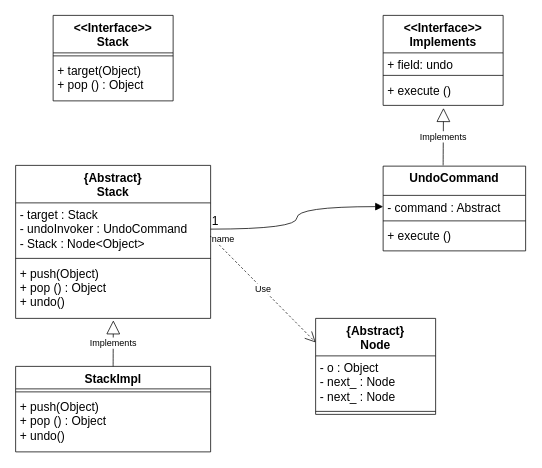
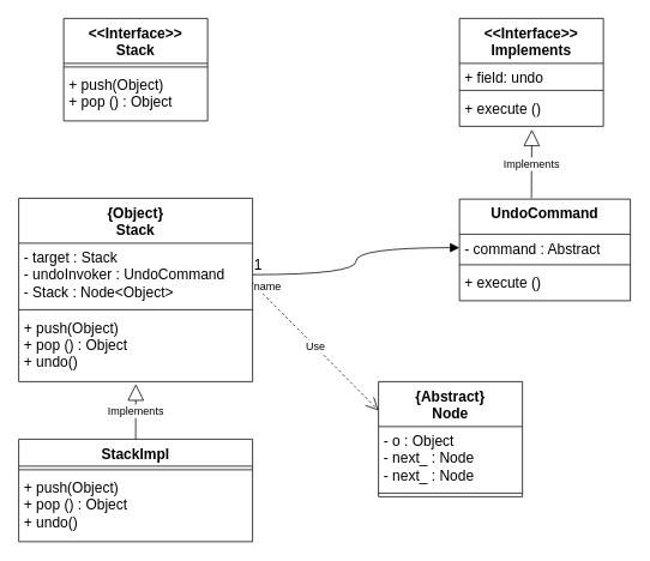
  <mxCell id="0" />
  <mxCell id="1" parent="0" />
  <mxCell id="2" value="&amp;lt;&amp;lt;Interface&amp;gt;&amp;gt;&lt;br&gt;Stack" style="swimlane;fontStyle=1;align=center;verticalAlign=top;childLayout=stackLayout;horizontal=1;startSize=50;horizontalStack=0;resizeParent=1;resizeParentMax=0;resizeLast=0;collapsible=1;marginBottom=0;whiteSpace=wrap;html=1;fontSize=16;" vertex="1" parent="1"><mxGeometry x="70" y="20" width="160" height="114" as="geometry" /></mxCell>
  <mxCell id="3" value="" style="line;strokeWidth=1;fillColor=none;align=left;verticalAlign=middle;spacingTop=-1;spacingLeft=3;spacingRight=3;rotatable=0;labelPosition=right;points=[];portConstraint=eastwest;strokeColor=inherit;fontSize=16;" vertex="1" parent="2"><mxGeometry y="50" width="160" height="8" as="geometry" /></mxCell>
- <mxCell id="4" value="+ target(Object)&lt;br&gt;+ pop () : Object" style="text;strokeColor=none;fillColor=none;align=left;verticalAlign=top;spacingLeft=4;spacingRight=4;overflow=hidden;rotatable=0;points=[[0,0.5],[1,0.5]];portConstraint=eastwest;whiteSpace=wrap;html=1;fontSize=16;" vertex="1" parent="2"><mxGeometry y="58" width="160" height="56" as="geometry" /></mxCell>
- <mxCell id="5" value="{Abstract}&lt;br&gt;Stack" style="swimlane;fontStyle=1;align=center;verticalAlign=top;childLayout=stackLayout;horizontal=1;startSize=50;horizontalStack=0;resizeParent=1;resizeParentMax=0;resizeLast=0;collapsible=1;marginBottom=0;whiteSpace=wrap;html=1;fontSize=16;" vertex="1" parent="1"><mxGeometry x="20" y="220" width="260" height="204" as="geometry" /></mxCell>
+ <mxCell id="4" value="+ push(Object)&lt;br&gt;+ pop () : Object" style="text;strokeColor=none;fillColor=none;align=left;verticalAlign=top;spacingLeft=4;spacingRight=4;overflow=hidden;rotatable=0;points=[[0,0.5],[1,0.5]];portConstraint=eastwest;whiteSpace=wrap;html=1;fontSize=16;" vertex="1" parent="2"><mxGeometry y="58" width="160" height="56" as="geometry" /></mxCell>
+ <mxCell id="5" value="{Object}&lt;br&gt;Stack" style="swimlane;fontStyle=1;align=center;verticalAlign=top;childLayout=stackLayout;horizontal=1;startSize=50;horizontalStack=0;resizeParent=1;resizeParentMax=0;resizeLast=0;collapsible=1;marginBottom=0;whiteSpace=wrap;html=1;fontSize=16;" vertex="1" parent="1"><mxGeometry x="20" y="220" width="260" height="204" as="geometry" /></mxCell>
  <mxCell id="6" value="- target : Stack&lt;br&gt;- undoInvoker : UndoCommand&lt;br style=&quot;border-color: var(--border-color);&quot;&gt;- Stack : Node&amp;lt;Object&amp;gt;" style="text;strokeColor=none;fillColor=none;align=left;verticalAlign=top;spacingLeft=4;spacingRight=4;overflow=hidden;rotatable=0;points=[[0,0.5],[1,0.5]];portConstraint=eastwest;whiteSpace=wrap;html=1;fontSize=16;" vertex="1" parent="5"><mxGeometry y="50" width="260" height="70" as="geometry" /></mxCell>
  <mxCell id="7" value="" style="line;strokeWidth=1;fillColor=none;align=left;verticalAlign=middle;spacingTop=-1;spacingLeft=3;spacingRight=3;rotatable=0;labelPosition=right;points=[];portConstraint=eastwest;strokeColor=inherit;fontSize=16;" vertex="1" parent="5"><mxGeometry y="120" width="260" height="8" as="geometry" /></mxCell>
  <mxCell id="8" value="+ push(Object)&lt;br&gt;+ pop () : Object&lt;br&gt;+ undo()" style="text;strokeColor=none;fillColor=none;align=left;verticalAlign=top;spacingLeft=4;spacingRight=4;overflow=hidden;rotatable=0;points=[[0,0.5],[1,0.5]];portConstraint=eastwest;whiteSpace=wrap;html=1;fontSize=16;" vertex="1" parent="5"><mxGeometry y="128" width="260" height="76" as="geometry" /></mxCell>
  <mxCell id="9" value="StackImpl" style="swimlane;fontStyle=1;align=center;verticalAlign=top;childLayout=stackLayout;horizontal=1;startSize=30;horizontalStack=0;resizeParent=1;resizeParentMax=0;resizeLast=0;collapsible=1;marginBottom=0;whiteSpace=wrap;html=1;fontSize=16;" vertex="1" parent="1"><mxGeometry x="20" y="488" width="260" height="114" as="geometry" /></mxCell>
  <mxCell id="10" value="" style="line;strokeWidth=1;fillColor=none;align=left;verticalAlign=middle;spacingTop=-1;spacingLeft=3;spacingRight=3;rotatable=0;labelPosition=right;points=[];portConstraint=eastwest;strokeColor=inherit;fontSize=16;" vertex="1" parent="9"><mxGeometry y="30" width="260" height="8" as="geometry" /></mxCell>
  <mxCell id="11" value="+ push(Object)&lt;br&gt;+ pop () : Object&lt;br&gt;+ undo()" style="text;strokeColor=none;fillColor=none;align=left;verticalAlign=top;spacingLeft=4;spacingRight=4;overflow=hidden;rotatable=0;points=[[0,0.5],[1,0.5]];portConstraint=eastwest;whiteSpace=wrap;html=1;fontSize=16;" vertex="1" parent="9"><mxGeometry y="38" width="260" height="76" as="geometry" /></mxCell>
  <mxCell id="12" value="Implements" style="endArrow=block;endSize=16;endFill=0;html=1;rounded=0;fontSize=12;curved=1;entryX=0.501;entryY=1.035;entryDx=0;entryDy=0;entryPerimeter=0;exitX=0.5;exitY=0;exitDx=0;exitDy=0;" edge="1" parent="1" source="9" target="8"><mxGeometry width="160" relative="1" as="geometry"><mxPoint x="50" y="520" as="sourcePoint" /><mxPoint x="210" y="520" as="targetPoint" /></mxGeometry></mxCell>
  <mxCell id="13" value="&amp;lt;&amp;lt;Interface&amp;gt;&amp;gt;&lt;br&gt;Implements" style="swimlane;fontStyle=1;align=center;verticalAlign=top;childLayout=stackLayout;horizontal=1;startSize=50;horizontalStack=0;resizeParent=1;resizeParentMax=0;resizeLast=0;collapsible=1;marginBottom=0;whiteSpace=wrap;html=1;fontSize=16;" vertex="1" parent="1"><mxGeometry x="510" y="20" width="160" height="120" as="geometry" /></mxCell>
  <mxCell id="14" value="+ field: undo" style="text;strokeColor=none;fillColor=none;align=left;verticalAlign=top;spacingLeft=4;spacingRight=4;overflow=hidden;rotatable=0;points=[[0,0.5],[1,0.5]];portConstraint=eastwest;whiteSpace=wrap;html=1;fontSize=16;" vertex="1" parent="13"><mxGeometry y="50" width="160" height="26" as="geometry" /></mxCell>
  <mxCell id="15" value="" style="line;strokeWidth=1;fillColor=none;align=left;verticalAlign=middle;spacingTop=-1;spacingLeft=3;spacingRight=3;rotatable=0;labelPosition=right;points=[];portConstraint=eastwest;strokeColor=inherit;fontSize=16;" vertex="1" parent="13"><mxGeometry y="76" width="160" height="8" as="geometry" /></mxCell>
  <mxCell id="16" value="+ execute ()" style="text;strokeColor=none;fillColor=none;align=left;verticalAlign=top;spacingLeft=4;spacingRight=4;overflow=hidden;rotatable=0;points=[[0,0.5],[1,0.5]];portConstraint=eastwest;whiteSpace=wrap;html=1;fontSize=16;" vertex="1" parent="13"><mxGeometry y="84" width="160" height="36" as="geometry" /></mxCell>
  <mxCell id="17" value="UndoCommand" style="swimlane;fontStyle=1;align=center;verticalAlign=top;childLayout=stackLayout;horizontal=1;startSize=39;horizontalStack=0;resizeParent=1;resizeParentMax=0;resizeLast=0;collapsible=1;marginBottom=0;whiteSpace=wrap;html=1;fontSize=16;" vertex="1" parent="1"><mxGeometry x="510" y="221" width="190" height="113" as="geometry" /></mxCell>
  <mxCell id="18" value="- command : Abstract" style="text;strokeColor=none;fillColor=none;align=left;verticalAlign=top;spacingLeft=4;spacingRight=4;overflow=hidden;rotatable=0;points=[[0,0.5],[1,0.5]];portConstraint=eastwest;whiteSpace=wrap;html=1;fontSize=16;" vertex="1" parent="17"><mxGeometry y="39" width="190" height="30" as="geometry" /></mxCell>
  <mxCell id="19" value="" style="line;strokeWidth=1;fillColor=none;align=left;verticalAlign=middle;spacingTop=-1;spacingLeft=3;spacingRight=3;rotatable=0;labelPosition=right;points=[];portConstraint=eastwest;strokeColor=inherit;fontSize=16;" vertex="1" parent="17"><mxGeometry y="69" width="190" height="8" as="geometry" /></mxCell>
  <mxCell id="20" value="+ execute ()" style="text;strokeColor=none;fillColor=none;align=left;verticalAlign=top;spacingLeft=4;spacingRight=4;overflow=hidden;rotatable=0;points=[[0,0.5],[1,0.5]];portConstraint=eastwest;whiteSpace=wrap;html=1;fontSize=16;" vertex="1" parent="17"><mxGeometry y="77" width="190" height="36" as="geometry" /></mxCell>
  <mxCell id="21" value="Implements" style="endArrow=block;endSize=16;endFill=0;html=1;rounded=0;fontSize=12;curved=1;entryX=0.503;entryY=1.098;entryDx=0;entryDy=0;entryPerimeter=0;" edge="1" parent="1" target="16"><mxGeometry width="160" relative="1" as="geometry"><mxPoint x="590" y="220" as="sourcePoint" /><mxPoint x="680" y="380" as="targetPoint" /></mxGeometry></mxCell>
  <mxCell id="22" value="{Abstract}&lt;br&gt;Node" style="swimlane;fontStyle=1;align=center;verticalAlign=top;childLayout=stackLayout;horizontal=1;startSize=50;horizontalStack=0;resizeParent=1;resizeParentMax=0;resizeLast=0;collapsible=1;marginBottom=0;whiteSpace=wrap;html=1;fontSize=16;" vertex="1" parent="1"><mxGeometry x="420" y="424" width="160" height="128" as="geometry" /></mxCell>
  <mxCell id="23" value="- o : Object&lt;br&gt;- next_ : Node&lt;br&gt;- next_ : Node" style="text;strokeColor=none;fillColor=none;align=left;verticalAlign=top;spacingLeft=4;spacingRight=4;overflow=hidden;rotatable=0;points=[[0,0.5],[1,0.5]];portConstraint=eastwest;whiteSpace=wrap;html=1;fontSize=16;" vertex="1" parent="22"><mxGeometry y="50" width="160" height="70" as="geometry" /></mxCell>
  <mxCell id="24" value="" style="line;strokeWidth=1;fillColor=none;align=left;verticalAlign=middle;spacingTop=-1;spacingLeft=3;spacingRight=3;rotatable=0;labelPosition=right;points=[];portConstraint=eastwest;strokeColor=inherit;fontSize=16;" vertex="1" parent="22"><mxGeometry y="120" width="160" height="8" as="geometry" /></mxCell>
  <mxCell id="25" value="Use" style="endArrow=open;endSize=12;dashed=1;html=1;rounded=0;fontSize=12;curved=1;exitX=0.997;exitY=0.625;exitDx=0;exitDy=0;entryX=0;entryY=0.25;entryDx=0;entryDy=0;exitPerimeter=0;" edge="1" parent="1" source="6" target="22"><mxGeometry width="160" relative="1" as="geometry"><mxPoint x="230" y="525" as="sourcePoint" /><mxPoint x="380" y="330" as="targetPoint" /></mxGeometry></mxCell>
  <mxCell id="26" value="name" style="endArrow=block;endFill=1;html=1;edgeStyle=orthogonalEdgeStyle;align=left;verticalAlign=top;rounded=0;fontSize=12;startSize=8;endSize=8;curved=1;exitX=1;exitY=0.5;exitDx=0;exitDy=0;" edge="1" parent="1" source="6" target="18"><mxGeometry x="-1" relative="1" as="geometry"><mxPoint x="320" y="330" as="sourcePoint" /><mxPoint x="480" y="330" as="targetPoint" /></mxGeometry></mxCell>
  <mxCell id="27" value="1" style="edgeLabel;resizable=0;html=1;align=left;verticalAlign=bottom;fontSize=16;" connectable="0" vertex="1" parent="26"><mxGeometry x="-1" relative="1" as="geometry" /></mxCell>
